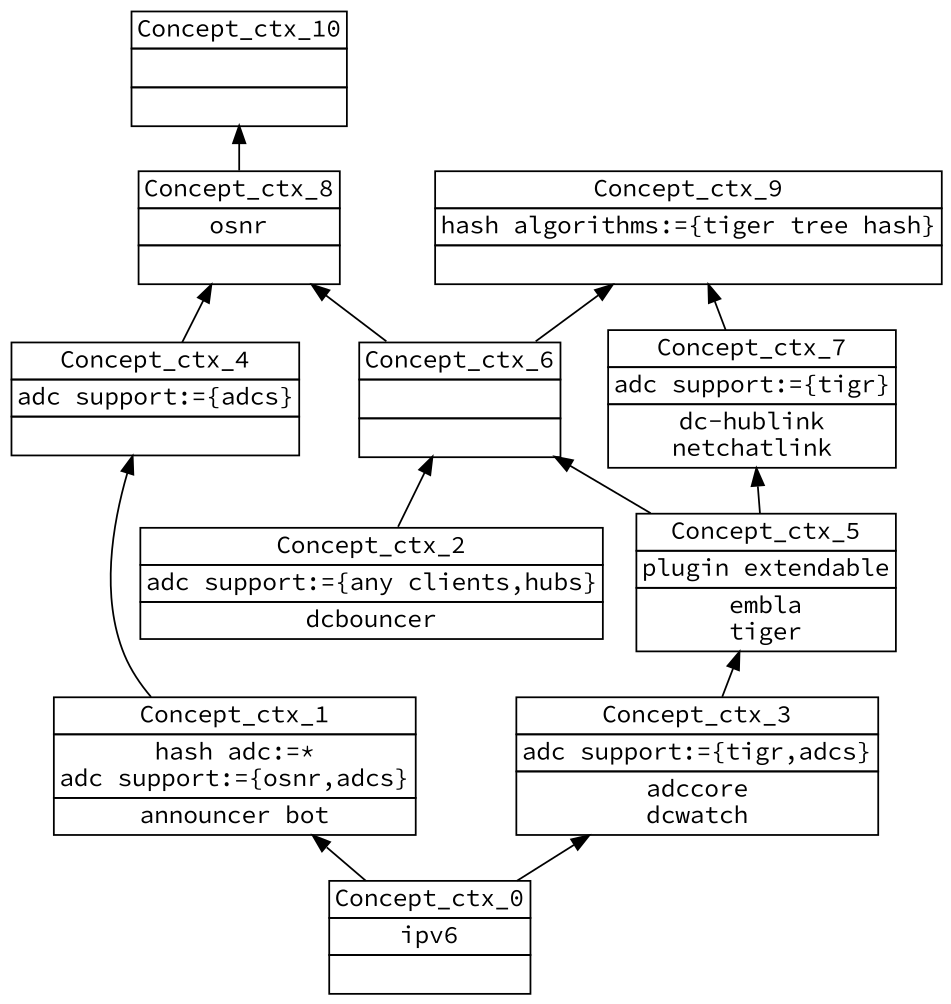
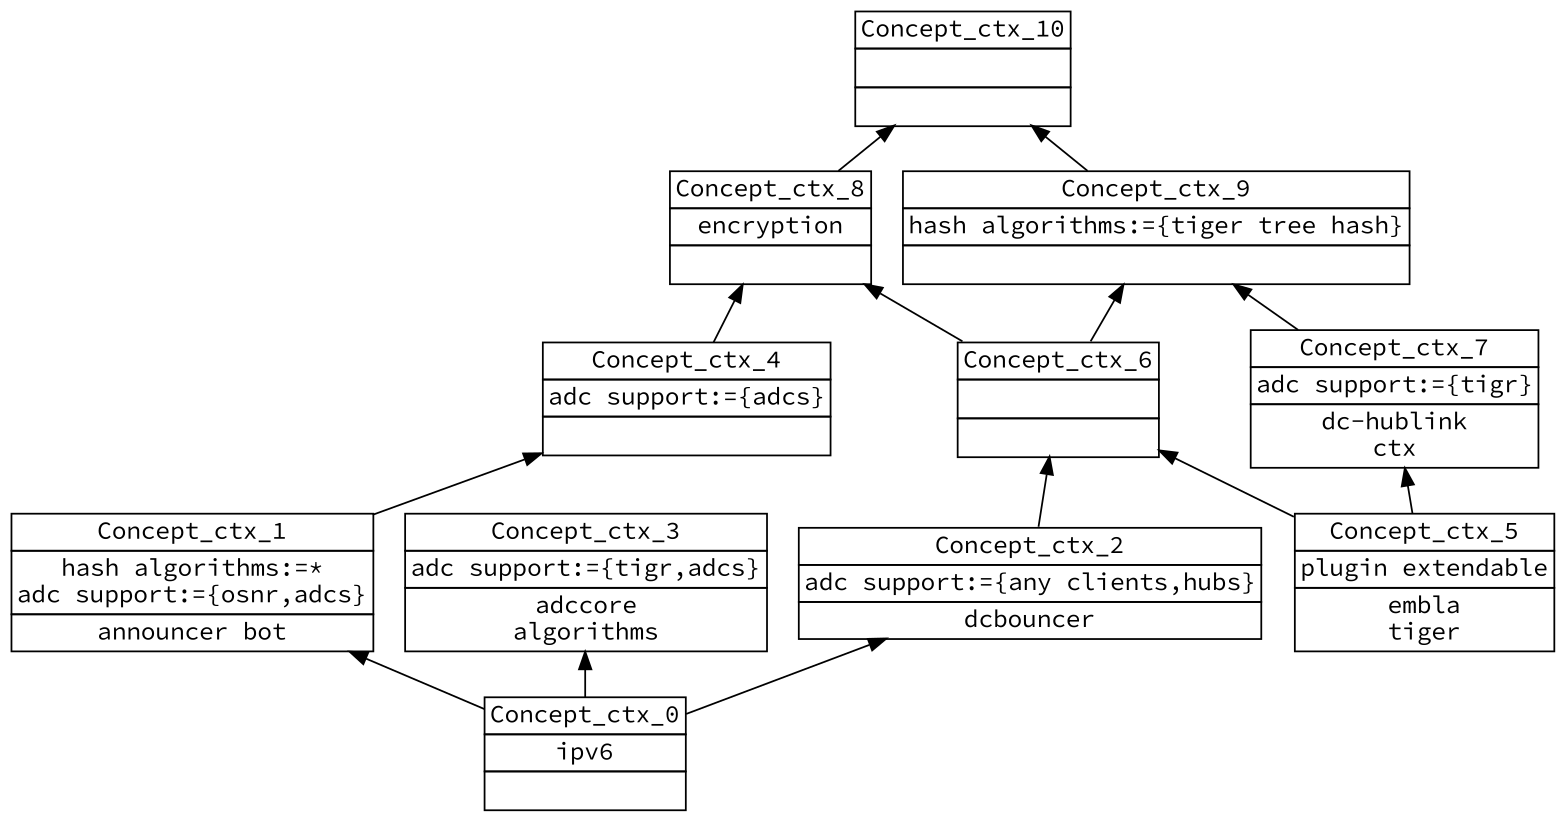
  digraph {
    fontname="Source Code Pro"
    nodesep=0.2
    rankdir=BT
    ranksep=0.3
    node [fontname="Source Code Pro" margin="0.03,0.03" shape=none]
    edge [fontname="Source Code Pro" headport=p tailport=p]
    n1 [label=<<table border="0" cellborder="1" cellspacing="0" port="p"><tr><td>Concept_ctx_10</td></tr><tr><td><br/></td></tr><tr><td><br/></td></tr></table>>]
-   n2 [label=<<table border="0" cellborder="1" cellspacing="0" port="p"><tr><td>Concept_ctx_8</td></tr><tr><td>osnr<br/></td></tr><tr><td><br/></td></tr></table>>]
+   n2 [label=<<table border="0" cellborder="1" cellspacing="0" port="p"><tr><td>Concept_ctx_8</td></tr><tr><td>encryption<br/></td></tr><tr><td><br/></td></tr></table>>]
    n3 [label=<<table border="0" cellborder="1" cellspacing="0" port="p"><tr><td>Concept_ctx_0</td></tr><tr><td>ipv6<br/></td></tr><tr><td><br/></td></tr></table>>]
-   n4 [label=<<table border="0" cellborder="1" cellspacing="0" port="p"><tr><td>Concept_ctx_1</td></tr><tr><td>hash adc:=*<br/>adc support:={osnr,adcs}<br/></td></tr><tr><td>announcer bot<br/></td></tr></table>>]
-   n5 [label=<<table border="0" cellborder="1" cellspacing="0" port="p"><tr><td>Concept_ctx_3</td></tr><tr><td>adc support:={tigr,adcs}<br/></td></tr><tr><td>adccore<br/>dcwatch<br/></td></tr></table>>]
+   n4 [label=<<table border="0" cellborder="1" cellspacing="0" port="p"><tr><td>Concept_ctx_1</td></tr><tr><td>hash algorithms:=*<br/>adc support:={osnr,adcs}<br/></td></tr><tr><td>announcer bot<br/></td></tr></table>>]
+   n5 [label=<<table border="0" cellborder="1" cellspacing="0" port="p"><tr><td>Concept_ctx_3</td></tr><tr><td>adc support:={tigr,adcs}<br/></td></tr><tr><td>adccore<br/>algorithms<br/></td></tr></table>>]
    n6 [label=<<table border="0" cellborder="1" cellspacing="0" port="p"><tr><td>Concept_ctx_2</td></tr><tr><td>adc support:={any clients,hubs}<br/></td></tr><tr><td>dcbouncer<br/></td></tr></table>>]
    n7 [label=<<table border="0" cellborder="1" cellspacing="0" port="p"><tr><td>Concept_ctx_4</td></tr><tr><td>adc support:={adcs}<br/></td></tr><tr><td><br/></td></tr></table>>]
    n8 [label=<<table border="0" cellborder="1" cellspacing="0" port="p"><tr><td>Concept_ctx_5</td></tr><tr><td>plugin extendable<br/></td></tr><tr><td>embla<br/>tiger<br/></td></tr></table>>]
    n9 [label=<<table border="0" cellborder="1" cellspacing="0" port="p"><tr><td>Concept_ctx_6</td></tr><tr><td><br/></td></tr><tr><td><br/></td></tr></table>>]
-   n10 [label=<<table border="0" cellborder="1" cellspacing="0" port="p"><tr><td>Concept_ctx_7</td></tr><tr><td>adc support:={tigr}<br/></td></tr><tr><td>dc-hublink<br/>netchatlink<br/></td></tr></table>>]
+   n10 [label=<<table border="0" cellborder="1" cellspacing="0" port="p"><tr><td>Concept_ctx_7</td></tr><tr><td>adc support:={tigr}<br/></td></tr><tr><td>dc-hublink<br/>ctx<br/></td></tr></table>>]
    n11 [label=<<table border="0" cellborder="1" cellspacing="0" port="p"><tr><td>Concept_ctx_9</td></tr><tr><td>hash algorithms:={tiger tree hash}<br/></td></tr><tr><td><br/></td></tr></table>>]
    n2 -> n1
    n3 -> n4
    n3 -> n5
+   n3 -> n6
    n4 -> n7
-   n5 -> n8
    n6 -> n9
    n7 -> n2
    n8 -> n9
    n8 -> n10
    n9 -> n2
    n9 -> n11
    n10 -> n11
+   n11 -> n1
  }
